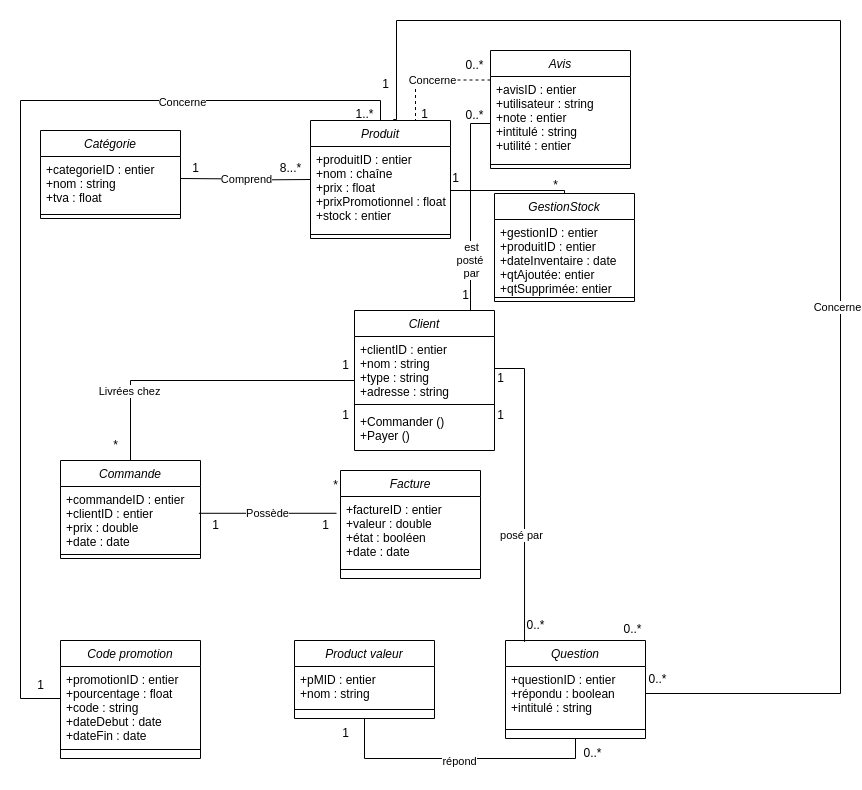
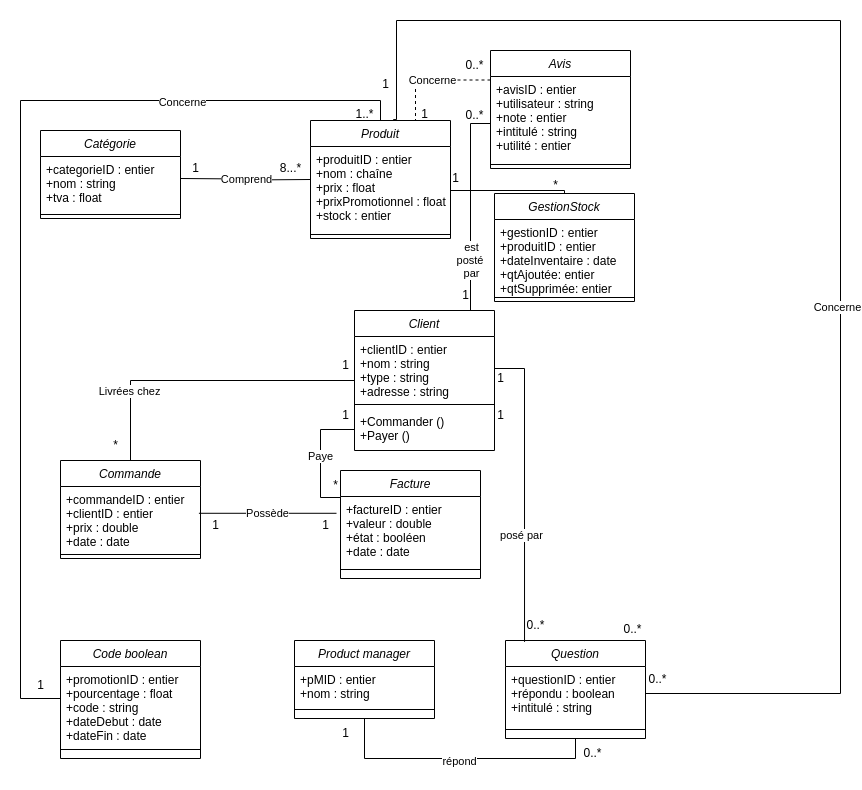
  <mxCell id="0" />
  <mxCell id="1" parent="0" />
  <mxCell id="2" value="Produit" style="swimlane;fontStyle=2;align=center;verticalAlign=top;childLayout=stackLayout;horizontal=1;startSize=26;horizontalStack=0;resizeParent=1;resizeLast=0;collapsible=1;marginBottom=0;rounded=0;shadow=0;strokeWidth=1;" parent="1" vertex="1"><mxGeometry x="310" y="120" width="140" height="118" as="geometry"><mxRectangle x="230" y="140" width="160" height="26" as="alternateBounds" /></mxGeometry></mxCell>
  <mxCell id="3" value="+produitID : entier&#10;+nom : chaîne&#10;+prix : float&#10;+prixPromotionnel : float&#10;+stock : entier" style="text;align=left;verticalAlign=top;spacingLeft=4;spacingRight=4;overflow=hidden;rotatable=0;points=[[0,0.5],[1,0.5]];portConstraint=eastwest;" parent="2" vertex="1"><mxGeometry y="26" width="140" height="84" as="geometry" /></mxCell>
  <mxCell id="4" value="" style="line;html=1;strokeWidth=1;align=left;verticalAlign=middle;spacingTop=-1;spacingLeft=3;spacingRight=3;rotatable=0;labelPosition=right;points=[];portConstraint=eastwest;" parent="2" vertex="1"><mxGeometry y="110" width="140" height="8" as="geometry" /></mxCell>
  <mxCell id="5" value="Catégorie" style="swimlane;fontStyle=2;align=center;verticalAlign=top;childLayout=stackLayout;horizontal=1;startSize=26;horizontalStack=0;resizeParent=1;resizeLast=0;collapsible=1;marginBottom=0;rounded=0;shadow=0;strokeWidth=1;" parent="1" vertex="1"><mxGeometry x="40" y="130" width="140" height="88" as="geometry"><mxRectangle x="230" y="140" width="160" height="26" as="alternateBounds" /></mxGeometry></mxCell>
  <mxCell id="6" value="+categorieID : entier&#10;+nom : string&#10;+tva : float" style="text;align=left;verticalAlign=top;spacingLeft=4;spacingRight=4;overflow=hidden;rotatable=0;points=[[0,0.5],[1,0.5]];portConstraint=eastwest;" parent="5" vertex="1"><mxGeometry y="26" width="140" height="54" as="geometry" /></mxCell>
  <mxCell id="7" value="" style="line;html=1;strokeWidth=1;align=left;verticalAlign=middle;spacingTop=-1;spacingLeft=3;spacingRight=3;rotatable=0;labelPosition=right;points=[];portConstraint=eastwest;" parent="5" vertex="1"><mxGeometry y="80" width="140" height="8" as="geometry" /></mxCell>
  <mxCell id="8" value="Client" style="swimlane;fontStyle=2;align=center;verticalAlign=top;childLayout=stackLayout;horizontal=1;startSize=26;horizontalStack=0;resizeParent=1;resizeLast=0;collapsible=1;marginBottom=0;rounded=0;shadow=0;strokeWidth=1;" parent="1" vertex="1"><mxGeometry x="354" y="310" width="140" height="140" as="geometry"><mxRectangle x="230" y="140" width="160" height="26" as="alternateBounds" /></mxGeometry></mxCell>
  <mxCell id="9" value="+clientID : entier&#10;+nom : string&#10;+type : string&#10;+adresse : string&#10;" style="text;align=left;verticalAlign=top;spacingLeft=4;spacingRight=4;overflow=hidden;rotatable=0;points=[[0,0.5],[1,0.5]];portConstraint=eastwest;" parent="8" vertex="1"><mxGeometry y="26" width="140" height="64" as="geometry" /></mxCell>
  <mxCell id="10" value="" style="line;html=1;strokeWidth=1;align=left;verticalAlign=middle;spacingTop=-1;spacingLeft=3;spacingRight=3;rotatable=0;labelPosition=right;points=[];portConstraint=eastwest;" parent="8" vertex="1"><mxGeometry y="90" width="140" height="8" as="geometry" /></mxCell>
  <mxCell id="11" value="+Commander ()&#10;+Payer ()" style="text;align=left;verticalAlign=top;spacingLeft=4;spacingRight=4;overflow=hidden;rotatable=0;points=[[0,0.5],[1,0.5]];portConstraint=eastwest;" parent="8" vertex="1"><mxGeometry y="98" width="140" height="42" as="geometry" /></mxCell>
  <mxCell id="12" style="edgeStyle=orthogonalEdgeStyle;rounded=0;orthogonalLoop=1;jettySize=auto;html=1;exitX=0.5;exitY=0;exitDx=0;exitDy=0;endArrow=none;endFill=0;" parent="1" source="14" edge="1"><mxGeometry relative="1" as="geometry"><mxPoint x="354" y="380" as="targetPoint" /><Array as="points"><mxPoint x="130" y="380" /><mxPoint x="354" y="380" /></Array></mxGeometry></mxCell>
  <mxCell id="13" value="Livrées chez" style="edgeLabel;html=1;align=center;verticalAlign=middle;resizable=0;points=[];" parent="12" vertex="1" connectable="0"><mxGeometry x="-0.542" y="2" relative="1" as="geometry"><mxPoint as="offset" /></mxGeometry></mxCell>
  <mxCell id="14" value="Commande" style="swimlane;fontStyle=2;align=center;verticalAlign=top;childLayout=stackLayout;horizontal=1;startSize=26;horizontalStack=0;resizeParent=1;resizeLast=0;collapsible=1;marginBottom=0;rounded=0;shadow=0;strokeWidth=1;" parent="1" vertex="1"><mxGeometry x="60" y="460" width="140" height="98" as="geometry"><mxRectangle x="230" y="140" width="160" height="26" as="alternateBounds" /></mxGeometry></mxCell>
  <mxCell id="15" value="+commandeID : entier&#10;+clientID : entier&#10;+prix : double&#10;+date : date" style="text;align=left;verticalAlign=top;spacingLeft=4;spacingRight=4;overflow=hidden;rotatable=0;points=[[0,0.5],[1,0.5]];portConstraint=eastwest;" parent="14" vertex="1"><mxGeometry y="26" width="140" height="64" as="geometry" /></mxCell>
  <mxCell id="16" value="" style="line;html=1;strokeWidth=1;align=left;verticalAlign=middle;spacingTop=-1;spacingLeft=3;spacingRight=3;rotatable=0;labelPosition=right;points=[];portConstraint=eastwest;" parent="14" vertex="1"><mxGeometry y="90" width="140" height="8" as="geometry" /></mxCell>
  <mxCell id="17" value="Facture" style="swimlane;fontStyle=2;align=center;verticalAlign=top;childLayout=stackLayout;horizontal=1;startSize=26;horizontalStack=0;resizeParent=1;resizeLast=0;collapsible=1;marginBottom=0;rounded=0;shadow=0;strokeWidth=1;" parent="1" vertex="1"><mxGeometry x="340" y="470" width="140" height="108" as="geometry"><mxRectangle x="230" y="140" width="160" height="26" as="alternateBounds" /></mxGeometry></mxCell>
  <mxCell id="18" value="+factureID : entier&#10;+valeur : double&#10;+état : booléen&#10;+date : date" style="text;align=left;verticalAlign=top;spacingLeft=4;spacingRight=4;overflow=hidden;rotatable=0;points=[[0,0.5],[1,0.5]];portConstraint=eastwest;" parent="17" vertex="1"><mxGeometry y="26" width="140" height="64" as="geometry" /></mxCell>
  <mxCell id="19" value="" style="line;html=1;strokeWidth=1;align=left;verticalAlign=middle;spacingTop=-1;spacingLeft=3;spacingRight=3;rotatable=0;labelPosition=right;points=[];portConstraint=eastwest;" parent="17" vertex="1"><mxGeometry y="90" width="140" height="18" as="geometry" /></mxCell>
  <mxCell id="20" value="Comprend" style="edgeStyle=orthogonalEdgeStyle;rounded=0;orthogonalLoop=1;jettySize=auto;html=1;endArrow=none;endFill=0;" parent="1" edge="1"><mxGeometry relative="1" as="geometry"><mxPoint x="180" y="178" as="sourcePoint" /><mxPoint x="310" y="179" as="targetPoint" /></mxGeometry></mxCell>
  <mxCell id="21" value="8...*" style="text;html=1;align=center;verticalAlign=middle;resizable=0;points=[];autosize=1;strokeColor=none;fillColor=none;" parent="1" vertex="1"><mxGeometry x="270" y="153" width="40" height="30" as="geometry" /></mxCell>
  <mxCell id="22" value="1" style="text;html=1;align=center;verticalAlign=middle;resizable=0;points=[];autosize=1;strokeColor=none;fillColor=none;" parent="1" vertex="1"><mxGeometry x="180" y="153" width="30" height="30" as="geometry" /></mxCell>
  <mxCell id="23" value="*" style="text;html=1;align=center;verticalAlign=middle;resizable=0;points=[];autosize=1;strokeColor=none;fillColor=none;" parent="1" vertex="1"><mxGeometry x="320" y="470" width="30" height="30" as="geometry" /></mxCell>
  <mxCell id="24" value="1" style="text;html=1;align=center;verticalAlign=middle;resizable=0;points=[];autosize=1;strokeColor=none;fillColor=none;" parent="1" vertex="1"><mxGeometry x="310" y="510" width="30" height="30" as="geometry" /></mxCell>
  <mxCell id="25" value="1" style="text;html=1;align=center;verticalAlign=middle;resizable=0;points=[];autosize=1;strokeColor=none;fillColor=none;" parent="1" vertex="1"><mxGeometry x="330" y="400" width="30" height="30" as="geometry" /></mxCell>
  <mxCell id="26" value="Possède" style="edgeStyle=orthogonalEdgeStyle;rounded=0;orthogonalLoop=1;jettySize=auto;html=1;exitX=-0.053;exitY=0.093;exitDx=0;exitDy=0;endArrow=none;endFill=0;entryX=0.867;entryY=0.093;entryDx=0;entryDy=0;entryPerimeter=0;exitPerimeter=0;" parent="1" source="27" target="24" edge="1"><mxGeometry relative="1" as="geometry" /></mxCell>
  <mxCell id="27" value="1" style="text;html=1;align=center;verticalAlign=middle;resizable=0;points=[];autosize=1;strokeColor=none;fillColor=none;" parent="1" vertex="1"><mxGeometry x="200" y="510" width="30" height="30" as="geometry" /></mxCell>
+ <mxCell id="28" value="Paye" style="edgeStyle=orthogonalEdgeStyle;rounded=0;orthogonalLoop=1;jettySize=auto;html=1;exitX=0;exitY=0.5;exitDx=0;exitDy=0;entryX=0;entryY=0.25;entryDx=0;entryDy=0;endArrow=none;endFill=0;" parent="1" source="11" target="17" edge="1"><mxGeometry relative="1" as="geometry" /></mxCell>
  <mxCell id="29" value="1" style="text;html=1;align=center;verticalAlign=middle;resizable=0;points=[];autosize=1;strokeColor=none;fillColor=none;" parent="1" vertex="1"><mxGeometry x="330" y="350" width="30" height="30" as="geometry" /></mxCell>
  <mxCell id="30" value="*" style="text;html=1;align=center;verticalAlign=middle;resizable=0;points=[];autosize=1;strokeColor=none;fillColor=none;" parent="1" vertex="1"><mxGeometry x="100" y="430" width="30" height="30" as="geometry" /></mxCell>
  <mxCell id="31" style="edgeStyle=orthogonalEdgeStyle;rounded=0;orthogonalLoop=1;jettySize=auto;html=1;exitX=0.5;exitY=0;exitDx=0;exitDy=0;entryX=1;entryY=0.688;entryDx=0;entryDy=0;entryPerimeter=0;endArrow=none;endFill=0;" parent="1" source="32" target="3" edge="1"><mxGeometry relative="1" as="geometry"><Array as="points"><mxPoint x="564" y="190" /></Array></mxGeometry></mxCell>
  <mxCell id="32" value="GestionStock" style="swimlane;fontStyle=2;align=center;verticalAlign=top;childLayout=stackLayout;horizontal=1;startSize=26;horizontalStack=0;resizeParent=1;resizeLast=0;collapsible=1;marginBottom=0;rounded=0;shadow=0;strokeWidth=1;" parent="1" vertex="1"><mxGeometry x="494" y="193" width="140" height="108" as="geometry"><mxRectangle x="230" y="140" width="160" height="26" as="alternateBounds" /></mxGeometry></mxCell>
  <mxCell id="33" value="+gestionID : entier&#10;+produitID : entier&#10;+dateInventaire : date&#10;+qtAjoutée: entier&#10;+qtSupprimée: entier" style="text;align=left;verticalAlign=top;spacingLeft=4;spacingRight=4;overflow=hidden;rotatable=0;points=[[0,0.5],[1,0.5]];portConstraint=eastwest;" parent="32" vertex="1"><mxGeometry y="26" width="140" height="74" as="geometry" /></mxCell>
  <mxCell id="34" value="" style="line;html=1;strokeWidth=1;align=left;verticalAlign=middle;spacingTop=-1;spacingLeft=3;spacingRight=3;rotatable=0;labelPosition=right;points=[];portConstraint=eastwest;" parent="32" vertex="1"><mxGeometry y="100" width="140" height="8" as="geometry" /></mxCell>
  <mxCell id="35" value="1" style="text;html=1;align=center;verticalAlign=middle;resizable=0;points=[];autosize=1;strokeColor=none;fillColor=none;" parent="1" vertex="1"><mxGeometry x="440" y="163" width="30" height="30" as="geometry" /></mxCell>
  <mxCell id="36" value="*" style="text;html=1;align=center;verticalAlign=middle;resizable=0;points=[];autosize=1;strokeColor=none;fillColor=none;" parent="1" vertex="1"><mxGeometry x="540" y="170" width="30" height="30" as="geometry" /></mxCell>
- <mxCell id="37" value="Code promotion" style="swimlane;fontStyle=2;align=center;verticalAlign=top;childLayout=stackLayout;horizontal=1;startSize=26;horizontalStack=0;resizeParent=1;resizeLast=0;collapsible=1;marginBottom=0;rounded=0;shadow=0;strokeWidth=1;" parent="1" vertex="1"><mxGeometry x="60" y="640" width="140" height="118" as="geometry"><mxRectangle x="230" y="140" width="160" height="26" as="alternateBounds" /></mxGeometry></mxCell>
+ <mxCell id="37" value="Code boolean" style="swimlane;fontStyle=2;align=center;verticalAlign=top;childLayout=stackLayout;horizontal=1;startSize=26;horizontalStack=0;resizeParent=1;resizeLast=0;collapsible=1;marginBottom=0;rounded=0;shadow=0;strokeWidth=1;" parent="1" vertex="1"><mxGeometry x="60" y="640" width="140" height="118" as="geometry"><mxRectangle x="230" y="140" width="160" height="26" as="alternateBounds" /></mxGeometry></mxCell>
  <mxCell id="38" value="+promotionID : entier&#10;+pourcentage : float&#10;+code : string&#10;+dateDebut : date&#10;+dateFin : date" style="text;align=left;verticalAlign=top;spacingLeft=4;spacingRight=4;overflow=hidden;rotatable=0;points=[[0,0.5],[1,0.5]];portConstraint=eastwest;" parent="37" vertex="1"><mxGeometry y="26" width="140" height="74" as="geometry" /></mxCell>
  <mxCell id="39" value="" style="line;html=1;strokeWidth=1;align=left;verticalAlign=middle;spacingTop=-1;spacingLeft=3;spacingRight=3;rotatable=0;labelPosition=right;points=[];portConstraint=eastwest;" parent="37" vertex="1"><mxGeometry y="100" width="140" height="18" as="geometry" /></mxCell>
  <mxCell id="40" value="Concerne" style="edgeStyle=orthogonalEdgeStyle;rounded=0;orthogonalLoop=1;jettySize=auto;html=1;exitX=0;exitY=0.25;exitDx=0;exitDy=0;entryX=0.75;entryY=0;entryDx=0;entryDy=0;endArrow=none;endFill=0;dashed=1;" parent="1" source="41" target="2" edge="1"><mxGeometry relative="1" as="geometry" /></mxCell>
  <mxCell id="41" value="Avis" style="swimlane;fontStyle=2;align=center;verticalAlign=top;childLayout=stackLayout;horizontal=1;startSize=26;horizontalStack=0;resizeParent=1;resizeLast=0;collapsible=1;marginBottom=0;rounded=0;shadow=0;strokeWidth=1;" parent="1" vertex="1"><mxGeometry x="490" y="50" width="140" height="118" as="geometry"><mxRectangle x="230" y="140" width="160" height="26" as="alternateBounds" /></mxGeometry></mxCell>
  <mxCell id="42" value="+avisID : entier&#10;+utilisateur : string&#10;+note : entier&#10;+intitulé : string&#10;+utilité : entier" style="text;align=left;verticalAlign=top;spacingLeft=4;spacingRight=4;overflow=hidden;rotatable=0;points=[[0,0.5],[1,0.5]];portConstraint=eastwest;" parent="41" vertex="1"><mxGeometry y="26" width="140" height="84" as="geometry" /></mxCell>
  <mxCell id="43" value="" style="line;html=1;strokeWidth=1;align=left;verticalAlign=middle;spacingTop=-1;spacingLeft=3;spacingRight=3;rotatable=0;labelPosition=right;points=[];portConstraint=eastwest;" parent="41" vertex="1"><mxGeometry y="110" width="140" height="8" as="geometry" /></mxCell>
  <mxCell id="44" style="edgeStyle=orthogonalEdgeStyle;rounded=0;orthogonalLoop=1;jettySize=auto;html=1;exitX=0;exitY=0.5;exitDx=0;exitDy=0;entryX=0.5;entryY=0;entryDx=0;entryDy=0;endArrow=none;endFill=0;" parent="1" source="38" target="2" edge="1"><mxGeometry relative="1" as="geometry"><Array as="points"><mxPoint x="20" y="698" /><mxPoint x="20" y="100" /><mxPoint x="380" y="100" /></Array></mxGeometry></mxCell>
  <mxCell id="45" value="Concerne" style="edgeLabel;html=1;align=center;verticalAlign=middle;resizable=0;points=[];" parent="44" vertex="1" connectable="0"><mxGeometry x="0.571" y="-1" relative="1" as="geometry"><mxPoint as="offset" /></mxGeometry></mxCell>
  <mxCell id="46" value="1..*" style="text;html=1;align=center;verticalAlign=middle;resizable=0;points=[];autosize=1;strokeColor=none;fillColor=none;" parent="1" vertex="1"><mxGeometry x="344" y="99" width="40" height="30" as="geometry" /></mxCell>
  <mxCell id="47" value="1" style="text;html=1;align=center;verticalAlign=middle;resizable=0;points=[];autosize=1;strokeColor=none;fillColor=none;" parent="1" vertex="1"><mxGeometry x="25" y="670" width="30" height="30" as="geometry" /></mxCell>
  <mxCell id="48" value="1" style="text;html=1;align=center;verticalAlign=middle;resizable=0;points=[];autosize=1;strokeColor=none;fillColor=none;" parent="1" vertex="1"><mxGeometry x="409" y="99" width="30" height="30" as="geometry" /></mxCell>
  <mxCell id="49" value="0..*" style="text;html=1;align=center;verticalAlign=middle;resizable=0;points=[];autosize=1;strokeColor=none;fillColor=none;" parent="1" vertex="1"><mxGeometry x="454" y="50" width="40" height="30" as="geometry" /></mxCell>
  <mxCell id="50" style="edgeStyle=orthogonalEdgeStyle;rounded=0;orthogonalLoop=1;jettySize=auto;html=1;exitX=0;exitY=0.5;exitDx=0;exitDy=0;endArrow=none;endFill=0;" parent="1" source="42" edge="1"><mxGeometry relative="1" as="geometry"><mxPoint x="470" y="310" as="targetPoint" /><Array as="points"><mxPoint x="470" y="123" /><mxPoint x="470" y="310" /></Array></mxGeometry></mxCell>
  <mxCell id="51" value="est &lt;br&gt;posté&amp;nbsp;&lt;br&gt;par" style="edgeLabel;html=1;align=center;verticalAlign=middle;resizable=0;points=[];" parent="50" vertex="1" connectable="0"><mxGeometry x="0.518" relative="1" as="geometry"><mxPoint as="offset" /></mxGeometry></mxCell>
  <mxCell id="52" value="1" style="text;html=1;align=center;verticalAlign=middle;resizable=0;points=[];autosize=1;strokeColor=none;fillColor=none;" parent="1" vertex="1"><mxGeometry x="450" y="280" width="30" height="30" as="geometry" /></mxCell>
  <mxCell id="53" value="0..*" style="text;html=1;align=center;verticalAlign=middle;resizable=0;points=[];autosize=1;strokeColor=none;fillColor=none;" parent="1" vertex="1"><mxGeometry x="454" y="100" width="40" height="30" as="geometry" /></mxCell>
  <mxCell id="54" style="edgeStyle=orthogonalEdgeStyle;rounded=0;orthogonalLoop=1;jettySize=auto;html=1;exitX=0.5;exitY=1;exitDx=0;exitDy=0;entryX=0.5;entryY=1;entryDx=0;entryDy=0;endArrow=none;endFill=0;" parent="1" source="56" target="59" edge="1"><mxGeometry relative="1" as="geometry" /></mxCell>
  <mxCell id="55" value="répond" style="edgeLabel;html=1;align=center;verticalAlign=middle;resizable=0;points=[];" parent="54" vertex="1" connectable="0"><mxGeometry x="-0.008" y="-2" relative="1" as="geometry"><mxPoint as="offset" /></mxGeometry></mxCell>
- <mxCell id="56" value="Product valeur" style="swimlane;fontStyle=2;align=center;verticalAlign=top;childLayout=stackLayout;horizontal=1;startSize=26;horizontalStack=0;resizeParent=1;resizeLast=0;collapsible=1;marginBottom=0;rounded=0;shadow=0;strokeWidth=1;" parent="1" vertex="1"><mxGeometry x="294" y="640" width="140" height="78" as="geometry"><mxRectangle x="230" y="140" width="160" height="26" as="alternateBounds" /></mxGeometry></mxCell>
+ <mxCell id="56" value="Product manager" style="swimlane;fontStyle=2;align=center;verticalAlign=top;childLayout=stackLayout;horizontal=1;startSize=26;horizontalStack=0;resizeParent=1;resizeLast=0;collapsible=1;marginBottom=0;rounded=0;shadow=0;strokeWidth=1;" parent="1" vertex="1"><mxGeometry x="294" y="640" width="140" height="78" as="geometry"><mxRectangle x="230" y="140" width="160" height="26" as="alternateBounds" /></mxGeometry></mxCell>
  <mxCell id="57" value="+pMID : entier&#10;+nom : string&#10;" style="text;align=left;verticalAlign=top;spacingLeft=4;spacingRight=4;overflow=hidden;rotatable=0;points=[[0,0.5],[1,0.5]];portConstraint=eastwest;" parent="56" vertex="1"><mxGeometry y="26" width="140" height="34" as="geometry" /></mxCell>
  <mxCell id="58" value="" style="line;html=1;strokeWidth=1;align=left;verticalAlign=middle;spacingTop=-1;spacingLeft=3;spacingRight=3;rotatable=0;labelPosition=right;points=[];portConstraint=eastwest;" parent="56" vertex="1"><mxGeometry y="60" width="140" height="18" as="geometry" /></mxCell>
  <mxCell id="59" value="Question" style="swimlane;fontStyle=2;align=center;verticalAlign=top;childLayout=stackLayout;horizontal=1;startSize=26;horizontalStack=0;resizeParent=1;resizeLast=0;collapsible=1;marginBottom=0;rounded=0;shadow=0;strokeWidth=1;" parent="1" vertex="1"><mxGeometry x="505" y="640" width="140" height="98" as="geometry"><mxRectangle x="230" y="140" width="160" height="26" as="alternateBounds" /></mxGeometry></mxCell>
  <mxCell id="60" value="+questionID : entier&#10;+répondu : boolean&#10;+intitulé : string" style="text;align=left;verticalAlign=top;spacingLeft=4;spacingRight=4;overflow=hidden;rotatable=0;points=[[0,0.5],[1,0.5]];portConstraint=eastwest;" parent="59" vertex="1"><mxGeometry y="26" width="140" height="54" as="geometry" /></mxCell>
  <mxCell id="61" value="" style="line;html=1;strokeWidth=1;align=left;verticalAlign=middle;spacingTop=-1;spacingLeft=3;spacingRight=3;rotatable=0;labelPosition=right;points=[];portConstraint=eastwest;" parent="59" vertex="1"><mxGeometry y="80" width="140" height="18" as="geometry" /></mxCell>
  <mxCell id="62" style="edgeStyle=orthogonalEdgeStyle;rounded=0;orthogonalLoop=1;jettySize=auto;html=1;exitX=1;exitY=0.5;exitDx=0;exitDy=0;entryX=0.136;entryY=0.014;entryDx=0;entryDy=0;entryPerimeter=0;endArrow=none;endFill=0;" parent="1" source="9" target="59" edge="1"><mxGeometry relative="1" as="geometry" /></mxCell>
  <mxCell id="63" value="posé par" style="edgeLabel;html=1;align=center;verticalAlign=middle;resizable=0;points=[];" parent="62" vertex="1" connectable="0"><mxGeometry x="0.292" y="-4" relative="1" as="geometry"><mxPoint as="offset" /></mxGeometry></mxCell>
  <mxCell id="64" value="1" style="text;html=1;align=center;verticalAlign=middle;resizable=0;points=[];autosize=1;strokeColor=none;fillColor=none;" parent="1" vertex="1"><mxGeometry x="485" y="400" width="30" height="30" as="geometry" /></mxCell>
  <mxCell id="65" value="0..*" style="text;html=1;align=center;verticalAlign=middle;resizable=0;points=[];autosize=1;strokeColor=none;fillColor=none;" parent="1" vertex="1"><mxGeometry x="515" y="610" width="40" height="30" as="geometry" /></mxCell>
  <mxCell id="66" style="edgeStyle=orthogonalEdgeStyle;rounded=0;orthogonalLoop=1;jettySize=auto;html=1;exitX=1;exitY=0.5;exitDx=0;exitDy=0;entryX=0.591;entryY=-0.008;entryDx=0;entryDy=0;entryPerimeter=0;endArrow=none;endFill=0;" parent="1" source="60" target="2" edge="1"><mxGeometry relative="1" as="geometry"><Array as="points"><mxPoint x="840" y="693" /><mxPoint x="840" y="20" /><mxPoint x="396" y="20" /><mxPoint x="396" y="119" /></Array></mxGeometry></mxCell>
  <mxCell id="67" value="Concerne" style="edgeLabel;html=1;align=center;verticalAlign=middle;resizable=0;points=[];" parent="66" vertex="1" connectable="0"><mxGeometry x="-0.177" y="4" relative="1" as="geometry"><mxPoint as="offset" /></mxGeometry></mxCell>
  <mxCell id="68" value="1" style="text;html=1;align=center;verticalAlign=middle;resizable=0;points=[];autosize=1;strokeColor=none;fillColor=none;" parent="1" vertex="1"><mxGeometry x="370" y="69" width="30" height="30" as="geometry" /></mxCell>
  <mxCell id="69" value="0..*" style="text;html=1;align=center;verticalAlign=middle;resizable=0;points=[];autosize=1;strokeColor=none;fillColor=none;" parent="1" vertex="1"><mxGeometry x="637" y="664" width="40" height="30" as="geometry" /></mxCell>
  <mxCell id="70" value="0..*" style="text;html=1;align=center;verticalAlign=middle;resizable=0;points=[];autosize=1;strokeColor=none;fillColor=none;" parent="1" vertex="1"><mxGeometry x="572" y="738" width="40" height="30" as="geometry" /></mxCell>
  <mxCell id="71" value="1" style="text;html=1;align=center;verticalAlign=middle;resizable=0;points=[];autosize=1;strokeColor=none;fillColor=none;" parent="1" vertex="1"><mxGeometry x="330" y="718" width="30" height="30" as="geometry" /></mxCell>
  <mxCell id="72" value="0..*" style="text;html=1;align=center;verticalAlign=middle;resizable=0;points=[];autosize=1;strokeColor=none;fillColor=none;" parent="1" vertex="1"><mxGeometry x="612" y="614" width="40" height="30" as="geometry" /></mxCell>
  <mxCell id="73" value="1" style="text;html=1;align=center;verticalAlign=middle;resizable=0;points=[];autosize=1;strokeColor=none;fillColor=none;" parent="1" vertex="1"><mxGeometry x="485" y="363" width="30" height="30" as="geometry" /></mxCell>
